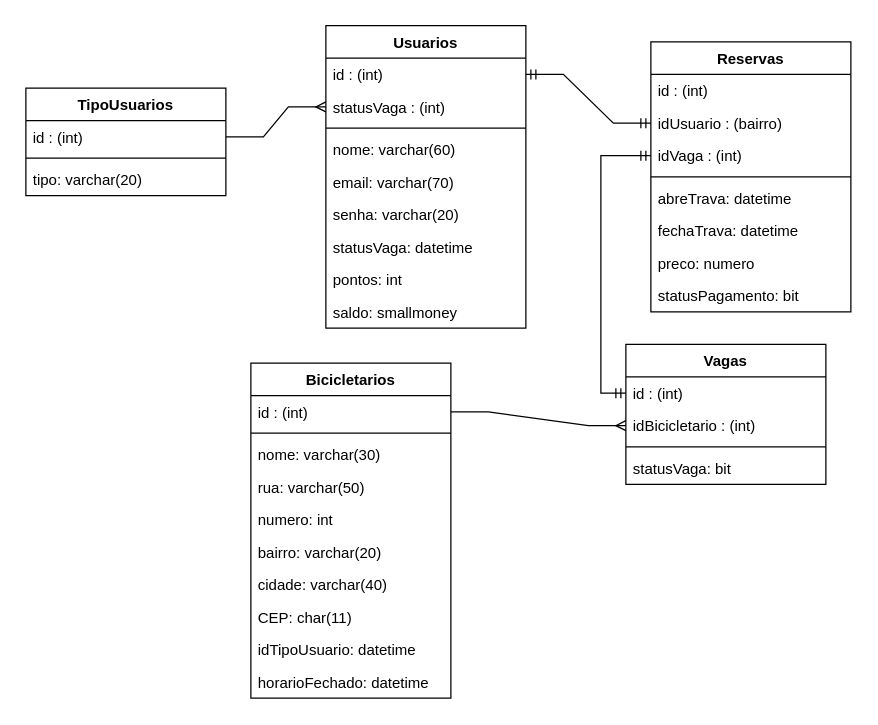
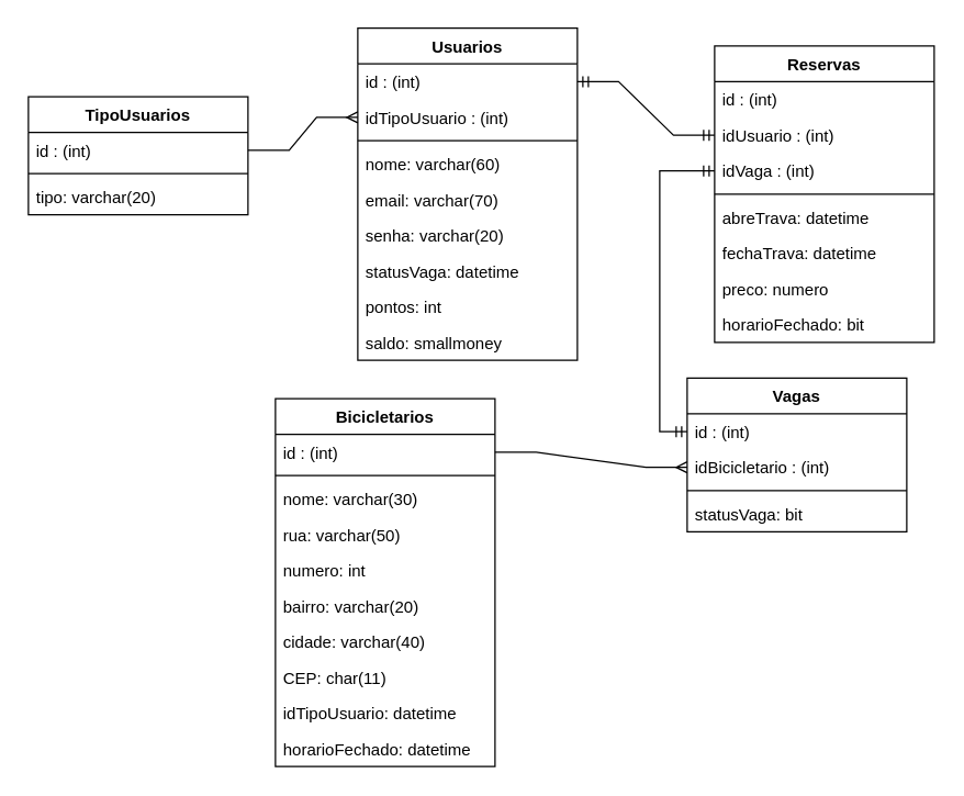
  <mxCell id="0" />
  <mxCell id="1" parent="0" />
  <mxCell id="2" value="Usuarios" style="swimlane;fontStyle=1;align=center;verticalAlign=top;childLayout=stackLayout;horizontal=1;startSize=26;horizontalStack=0;resizeParent=1;resizeParentMax=0;resizeLast=0;collapsible=1;marginBottom=0;" parent="1" vertex="1"><mxGeometry x="260" y="20" width="160" height="242" as="geometry" /></mxCell>
  <mxCell id="3" value="id : (int)" style="text;strokeColor=none;fillColor=none;align=left;verticalAlign=top;spacingLeft=4;spacingRight=4;overflow=hidden;rotatable=0;points=[[0,0.5],[1,0.5]];portConstraint=eastwest;" parent="2" vertex="1"><mxGeometry y="26" width="160" height="26" as="geometry" /></mxCell>
- <mxCell id="4" value="statusVaga : (int)" style="text;strokeColor=none;fillColor=none;align=left;verticalAlign=top;spacingLeft=4;spacingRight=4;overflow=hidden;rotatable=0;points=[[0,0.5],[1,0.5]];portConstraint=eastwest;" parent="2" vertex="1"><mxGeometry y="52" width="160" height="26" as="geometry" /></mxCell>
+ <mxCell id="4" value="idTipoUsuario : (int)" style="text;strokeColor=none;fillColor=none;align=left;verticalAlign=top;spacingLeft=4;spacingRight=4;overflow=hidden;rotatable=0;points=[[0,0.5],[1,0.5]];portConstraint=eastwest;" parent="2" vertex="1"><mxGeometry y="52" width="160" height="26" as="geometry" /></mxCell>
  <mxCell id="5" value="" style="line;strokeWidth=1;fillColor=none;align=left;verticalAlign=middle;spacingTop=-1;spacingLeft=3;spacingRight=3;rotatable=0;labelPosition=right;points=[];portConstraint=eastwest;" parent="2" vertex="1"><mxGeometry y="78" width="160" height="8" as="geometry" /></mxCell>
  <mxCell id="6" value="nome: varchar(60)" style="text;strokeColor=none;fillColor=none;align=left;verticalAlign=top;spacingLeft=4;spacingRight=4;overflow=hidden;rotatable=0;points=[[0,0.5],[1,0.5]];portConstraint=eastwest;" parent="2" vertex="1"><mxGeometry y="86" width="160" height="26" as="geometry" /></mxCell>
  <mxCell id="7" value="email: varchar(70)" style="text;strokeColor=none;fillColor=none;align=left;verticalAlign=top;spacingLeft=4;spacingRight=4;overflow=hidden;rotatable=0;points=[[0,0.5],[1,0.5]];portConstraint=eastwest;" parent="2" vertex="1"><mxGeometry y="112" width="160" height="26" as="geometry" /></mxCell>
  <mxCell id="8" value="senha: varchar(20)" style="text;strokeColor=none;fillColor=none;align=left;verticalAlign=top;spacingLeft=4;spacingRight=4;overflow=hidden;rotatable=0;points=[[0,0.5],[1,0.5]];portConstraint=eastwest;" parent="2" vertex="1"><mxGeometry y="138" width="160" height="26" as="geometry" /></mxCell>
  <mxCell id="9" value="statusVaga: datetime" style="text;strokeColor=none;fillColor=none;align=left;verticalAlign=top;spacingLeft=4;spacingRight=4;overflow=hidden;rotatable=0;points=[[0,0.5],[1,0.5]];portConstraint=eastwest;" parent="2" vertex="1"><mxGeometry y="164" width="160" height="26" as="geometry" /></mxCell>
  <mxCell id="10" value="pontos: int" style="text;strokeColor=none;fillColor=none;align=left;verticalAlign=top;spacingLeft=4;spacingRight=4;overflow=hidden;rotatable=0;points=[[0,0.5],[1,0.5]];portConstraint=eastwest;" parent="2" vertex="1"><mxGeometry y="190" width="160" height="26" as="geometry" /></mxCell>
  <mxCell id="11" value="saldo: smallmoney" style="text;strokeColor=none;fillColor=none;align=left;verticalAlign=top;spacingLeft=4;spacingRight=4;overflow=hidden;rotatable=0;points=[[0,0.5],[1,0.5]];portConstraint=eastwest;" parent="2" vertex="1"><mxGeometry y="216" width="160" height="26" as="geometry" /></mxCell>
  <mxCell id="12" value="" style="edgeStyle=entityRelationEdgeStyle;fontSize=12;html=1;endArrow=ERmany;rounded=0;exitX=1;exitY=0.5;exitDx=0;exitDy=0;" parent="1" source="14" target="4" edge="1"><mxGeometry width="100" height="100" relative="1" as="geometry"><mxPoint x="540" y="152" as="sourcePoint" /><mxPoint x="550" y="252" as="targetPoint" /></mxGeometry></mxCell>
  <mxCell id="13" value="TipoUsuarios" style="swimlane;fontStyle=1;align=center;verticalAlign=top;childLayout=stackLayout;horizontal=1;startSize=26;horizontalStack=0;resizeParent=1;resizeParentMax=0;resizeLast=0;collapsible=1;marginBottom=0;" parent="1" vertex="1"><mxGeometry x="20" y="70" width="160" height="86" as="geometry" /></mxCell>
  <mxCell id="14" value="id : (int)" style="text;strokeColor=none;fillColor=none;align=left;verticalAlign=top;spacingLeft=4;spacingRight=4;overflow=hidden;rotatable=0;points=[[0,0.5],[1,0.5]];portConstraint=eastwest;" parent="13" vertex="1"><mxGeometry y="26" width="160" height="26" as="geometry" /></mxCell>
  <mxCell id="15" value="" style="line;strokeWidth=1;fillColor=none;align=left;verticalAlign=middle;spacingTop=-1;spacingLeft=3;spacingRight=3;rotatable=0;labelPosition=right;points=[];portConstraint=eastwest;" parent="13" vertex="1"><mxGeometry y="52" width="160" height="8" as="geometry" /></mxCell>
  <mxCell id="16" value="tipo: varchar(20)" style="text;strokeColor=none;fillColor=none;align=left;verticalAlign=top;spacingLeft=4;spacingRight=4;overflow=hidden;rotatable=0;points=[[0,0.5],[1,0.5]];portConstraint=eastwest;" parent="13" vertex="1"><mxGeometry y="60" width="160" height="26" as="geometry" /></mxCell>
  <mxCell id="17" value="Vagas" style="swimlane;fontStyle=1;align=center;verticalAlign=top;childLayout=stackLayout;horizontal=1;startSize=26;horizontalStack=0;resizeParent=1;resizeParentMax=0;resizeLast=0;collapsible=1;marginBottom=0;" parent="1" vertex="1"><mxGeometry x="500" y="275" width="160" height="112" as="geometry" /></mxCell>
  <mxCell id="18" value="id : (int)" style="text;strokeColor=none;fillColor=none;align=left;verticalAlign=top;spacingLeft=4;spacingRight=4;overflow=hidden;rotatable=0;points=[[0,0.5],[1,0.5]];portConstraint=eastwest;" parent="17" vertex="1"><mxGeometry y="26" width="160" height="26" as="geometry" /></mxCell>
  <mxCell id="19" value="idBicicletario : (int)" style="text;strokeColor=none;fillColor=none;align=left;verticalAlign=top;spacingLeft=4;spacingRight=4;overflow=hidden;rotatable=0;points=[[0,0.5],[1,0.5]];portConstraint=eastwest;" parent="17" vertex="1"><mxGeometry y="52" width="160" height="26" as="geometry" /></mxCell>
  <mxCell id="20" value="" style="line;strokeWidth=1;fillColor=none;align=left;verticalAlign=middle;spacingTop=-1;spacingLeft=3;spacingRight=3;rotatable=0;labelPosition=right;points=[];portConstraint=eastwest;" parent="17" vertex="1"><mxGeometry y="78" width="160" height="8" as="geometry" /></mxCell>
  <mxCell id="21" value="statusVaga: bit" style="text;strokeColor=none;fillColor=none;align=left;verticalAlign=top;spacingLeft=4;spacingRight=4;overflow=hidden;rotatable=0;points=[[0,0.5],[1,0.5]];portConstraint=eastwest;" parent="17" vertex="1"><mxGeometry y="86" width="160" height="26" as="geometry" /></mxCell>
  <mxCell id="22" value="Bicicletarios" style="swimlane;fontStyle=1;align=center;verticalAlign=top;childLayout=stackLayout;horizontal=1;startSize=26;horizontalStack=0;resizeParent=1;resizeParentMax=0;resizeLast=0;collapsible=1;marginBottom=0;" parent="1" vertex="1"><mxGeometry x="200" y="290" width="160" height="268" as="geometry" /></mxCell>
  <mxCell id="23" value="id : (int)" style="text;strokeColor=none;fillColor=none;align=left;verticalAlign=top;spacingLeft=4;spacingRight=4;overflow=hidden;rotatable=0;points=[[0,0.5],[1,0.5]];portConstraint=eastwest;" parent="22" vertex="1"><mxGeometry y="26" width="160" height="26" as="geometry" /></mxCell>
  <mxCell id="24" value="" style="line;strokeWidth=1;fillColor=none;align=left;verticalAlign=middle;spacingTop=-1;spacingLeft=3;spacingRight=3;rotatable=0;labelPosition=right;points=[];portConstraint=eastwest;" parent="22" vertex="1"><mxGeometry y="52" width="160" height="8" as="geometry" /></mxCell>
  <mxCell id="25" value="nome: varchar(30)" style="text;strokeColor=none;fillColor=none;align=left;verticalAlign=top;spacingLeft=4;spacingRight=4;overflow=hidden;rotatable=0;points=[[0,0.5],[1,0.5]];portConstraint=eastwest;" parent="22" vertex="1"><mxGeometry y="60" width="160" height="26" as="geometry" /></mxCell>
  <mxCell id="26" value="rua: varchar(50)" style="text;strokeColor=none;fillColor=none;align=left;verticalAlign=top;spacingLeft=4;spacingRight=4;overflow=hidden;rotatable=0;points=[[0,0.5],[1,0.5]];portConstraint=eastwest;" parent="22" vertex="1"><mxGeometry y="86" width="160" height="26" as="geometry" /></mxCell>
  <mxCell id="27" value="numero: int" style="text;strokeColor=none;fillColor=none;align=left;verticalAlign=top;spacingLeft=4;spacingRight=4;overflow=hidden;rotatable=0;points=[[0,0.5],[1,0.5]];portConstraint=eastwest;" parent="22" vertex="1"><mxGeometry y="112" width="160" height="26" as="geometry" /></mxCell>
  <mxCell id="28" value="bairro: varchar(20)" style="text;strokeColor=none;fillColor=none;align=left;verticalAlign=top;spacingLeft=4;spacingRight=4;overflow=hidden;rotatable=0;points=[[0,0.5],[1,0.5]];portConstraint=eastwest;" parent="22" vertex="1"><mxGeometry y="138" width="160" height="26" as="geometry" /></mxCell>
  <mxCell id="29" value="cidade: varchar(40)" style="text;strokeColor=none;fillColor=none;align=left;verticalAlign=top;spacingLeft=4;spacingRight=4;overflow=hidden;rotatable=0;points=[[0,0.5],[1,0.5]];portConstraint=eastwest;" parent="22" vertex="1"><mxGeometry y="164" width="160" height="26" as="geometry" /></mxCell>
  <mxCell id="30" value="CEP: char(11)" style="text;strokeColor=none;fillColor=none;align=left;verticalAlign=top;spacingLeft=4;spacingRight=4;overflow=hidden;rotatable=0;points=[[0,0.5],[1,0.5]];portConstraint=eastwest;" parent="22" vertex="1"><mxGeometry y="190" width="160" height="26" as="geometry" /></mxCell>
  <mxCell id="31" value="idTipoUsuario: datetime" style="text;strokeColor=none;fillColor=none;align=left;verticalAlign=top;spacingLeft=4;spacingRight=4;overflow=hidden;rotatable=0;points=[[0,0.5],[1,0.5]];portConstraint=eastwest;" parent="22" vertex="1"><mxGeometry y="216" width="160" height="26" as="geometry" /></mxCell>
  <mxCell id="32" value="horarioFechado: datetime" style="text;strokeColor=none;fillColor=none;align=left;verticalAlign=top;spacingLeft=4;spacingRight=4;overflow=hidden;rotatable=0;points=[[0,0.5],[1,0.5]];portConstraint=eastwest;" parent="22" vertex="1"><mxGeometry y="242" width="160" height="26" as="geometry" /></mxCell>
  <mxCell id="33" value="Reservas" style="swimlane;fontStyle=1;align=center;verticalAlign=top;childLayout=stackLayout;horizontal=1;startSize=26;horizontalStack=0;resizeParent=1;resizeParentMax=0;resizeLast=0;collapsible=1;marginBottom=0;" parent="1" vertex="1"><mxGeometry x="520" y="33" width="160" height="216" as="geometry" /></mxCell>
  <mxCell id="34" value="id : (int)" style="text;strokeColor=none;fillColor=none;align=left;verticalAlign=top;spacingLeft=4;spacingRight=4;overflow=hidden;rotatable=0;points=[[0,0.5],[1,0.5]];portConstraint=eastwest;" parent="33" vertex="1"><mxGeometry y="26" width="160" height="26" as="geometry" /></mxCell>
- <mxCell id="35" value="idUsuario : (bairro)" style="text;strokeColor=none;fillColor=none;align=left;verticalAlign=top;spacingLeft=4;spacingRight=4;overflow=hidden;rotatable=0;points=[[0,0.5],[1,0.5]];portConstraint=eastwest;" parent="33" vertex="1"><mxGeometry y="52" width="160" height="26" as="geometry" /></mxCell>
+ <mxCell id="35" value="idUsuario : (int)" style="text;strokeColor=none;fillColor=none;align=left;verticalAlign=top;spacingLeft=4;spacingRight=4;overflow=hidden;rotatable=0;points=[[0,0.5],[1,0.5]];portConstraint=eastwest;" parent="33" vertex="1"><mxGeometry y="52" width="160" height="26" as="geometry" /></mxCell>
  <mxCell id="36" value="idVaga : (int)" style="text;strokeColor=none;fillColor=none;align=left;verticalAlign=top;spacingLeft=4;spacingRight=4;overflow=hidden;rotatable=0;points=[[0,0.5],[1,0.5]];portConstraint=eastwest;" parent="33" vertex="1"><mxGeometry y="78" width="160" height="26" as="geometry" /></mxCell>
  <mxCell id="37" value="" style="line;strokeWidth=1;fillColor=none;align=left;verticalAlign=middle;spacingTop=-1;spacingLeft=3;spacingRight=3;rotatable=0;labelPosition=right;points=[];portConstraint=eastwest;" parent="33" vertex="1"><mxGeometry y="104" width="160" height="8" as="geometry" /></mxCell>
  <mxCell id="38" value="abreTrava: datetime" style="text;strokeColor=none;fillColor=none;align=left;verticalAlign=top;spacingLeft=4;spacingRight=4;overflow=hidden;rotatable=0;points=[[0,0.5],[1,0.5]];portConstraint=eastwest;" parent="33" vertex="1"><mxGeometry y="112" width="160" height="26" as="geometry" /></mxCell>
  <mxCell id="39" value="fechaTrava: datetime" style="text;strokeColor=none;fillColor=none;align=left;verticalAlign=top;spacingLeft=4;spacingRight=4;overflow=hidden;rotatable=0;points=[[0,0.5],[1,0.5]];portConstraint=eastwest;" parent="33" vertex="1"><mxGeometry y="138" width="160" height="26" as="geometry" /></mxCell>
  <mxCell id="40" value="preco: numero" style="text;strokeColor=none;fillColor=none;align=left;verticalAlign=top;spacingLeft=4;spacingRight=4;overflow=hidden;rotatable=0;points=[[0,0.5],[1,0.5]];portConstraint=eastwest;" parent="33" vertex="1"><mxGeometry y="164" width="160" height="26" as="geometry" /></mxCell>
- <mxCell id="41" value="statusPagamento: bit" style="text;strokeColor=none;fillColor=none;align=left;verticalAlign=top;spacingLeft=4;spacingRight=4;overflow=hidden;rotatable=0;points=[[0,0.5],[1,0.5]];portConstraint=eastwest;" parent="33" vertex="1"><mxGeometry y="190" width="160" height="26" as="geometry" /></mxCell>
+ <mxCell id="41" value="horarioFechado: bit" style="text;strokeColor=none;fillColor=none;align=left;verticalAlign=top;spacingLeft=4;spacingRight=4;overflow=hidden;rotatable=0;points=[[0,0.5],[1,0.5]];portConstraint=eastwest;" parent="33" vertex="1"><mxGeometry y="190" width="160" height="26" as="geometry" /></mxCell>
  <mxCell id="42" value="" style="edgeStyle=entityRelationEdgeStyle;fontSize=12;html=1;endArrow=ERmandOne;startArrow=ERmandOne;rounded=0;exitX=1;exitY=0.5;exitDx=0;exitDy=0;entryX=0;entryY=0.5;entryDx=0;entryDy=0;" parent="1" source="3" target="35" edge="1"><mxGeometry width="100" height="100" relative="1" as="geometry"><mxPoint x="430" y="156" as="sourcePoint" /><mxPoint x="520" y="120" as="targetPoint" /></mxGeometry></mxCell>
  <mxCell id="43" value="" style="edgeStyle=entityRelationEdgeStyle;fontSize=12;html=1;endArrow=ERmany;rounded=0;exitX=1;exitY=0.5;exitDx=0;exitDy=0;entryX=0;entryY=0.5;entryDx=0;entryDy=0;" parent="1" source="23" target="19" edge="1"><mxGeometry width="100" height="100" relative="1" as="geometry"><mxPoint x="400" y="320" as="sourcePoint" /><mxPoint x="500" y="220" as="targetPoint" /></mxGeometry></mxCell>
  <mxCell id="44" style="edgeStyle=orthogonalEdgeStyle;rounded=0;orthogonalLoop=1;jettySize=auto;html=1;entryX=0;entryY=0.5;entryDx=0;entryDy=0;endArrow=ERmandOne;endFill=0;startArrow=ERmandOne;startFill=0;" parent="1" source="36" target="18" edge="1"><mxGeometry relative="1" as="geometry" /></mxCell>
